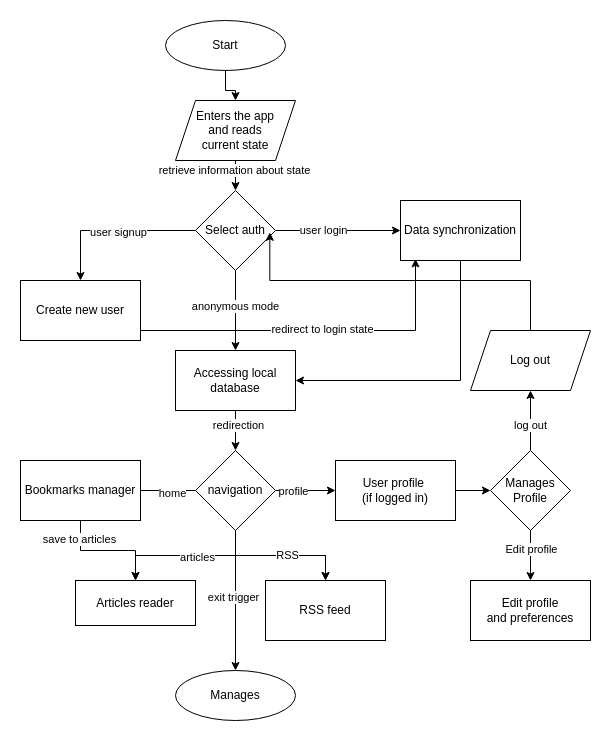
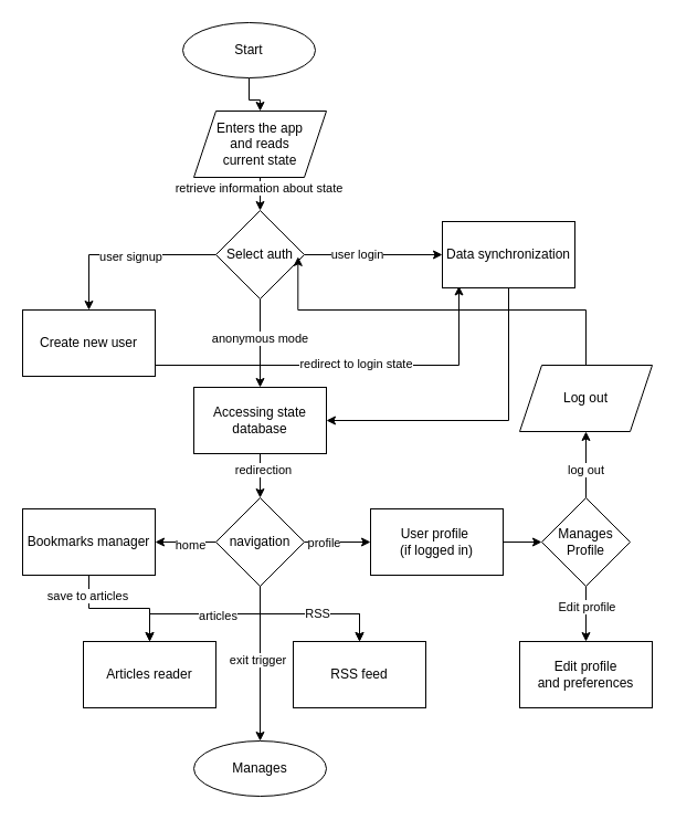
  <mxCell id="0" />
  <mxCell id="1" parent="0" />
  <mxCell id="2" value="" style="edgeStyle=orthogonalEdgeStyle;rounded=0;orthogonalLoop=1;jettySize=auto;html=1;" edge="1" parent="1" source="4" target="11"><mxGeometry relative="1" as="geometry" /></mxCell>
  <mxCell id="3" value="retrieve information about state" style="edgeLabel;html=1;align=center;verticalAlign=middle;resizable=0;points=[];" vertex="1" connectable="0" parent="2"><mxGeometry x="-0.624" y="-2" relative="1" as="geometry"><mxPoint as="offset" /></mxGeometry></mxCell>
  <mxCell id="4" value="&lt;div&gt;Enters the app&lt;/div&gt;&lt;div&gt;and reads&lt;/div&gt;&lt;div&gt;current state&lt;/div&gt;" style="shape=parallelogram;perimeter=parallelogramPerimeter;whiteSpace=wrap;html=1;fixedSize=1;" vertex="1" parent="1"><mxGeometry x="175" y="100" width="120" height="60" as="geometry" /></mxCell>
  <mxCell id="5" value="" style="edgeStyle=orthogonalEdgeStyle;rounded=0;orthogonalLoop=1;jettySize=auto;html=1;" edge="1" parent="1" source="11" target="14"><mxGeometry relative="1" as="geometry" /></mxCell>
  <mxCell id="6" value="&lt;div&gt;anonymous mode&lt;/div&gt;" style="edgeLabel;html=1;align=center;verticalAlign=middle;resizable=0;points=[];" vertex="1" connectable="0" parent="5"><mxGeometry x="-0.125" y="-1" relative="1" as="geometry"><mxPoint as="offset" /></mxGeometry></mxCell>
  <mxCell id="7" value="" style="edgeStyle=orthogonalEdgeStyle;rounded=0;orthogonalLoop=1;jettySize=auto;html=1;" edge="1" parent="1" source="11" target="16"><mxGeometry relative="1" as="geometry" /></mxCell>
  <mxCell id="8" value="user login" style="edgeLabel;html=1;align=center;verticalAlign=middle;resizable=0;points=[];" vertex="1" connectable="0" parent="7"><mxGeometry x="-0.248" y="1" relative="1" as="geometry"><mxPoint as="offset" /></mxGeometry></mxCell>
  <mxCell id="9" value="" style="edgeStyle=orthogonalEdgeStyle;rounded=0;orthogonalLoop=1;jettySize=auto;html=1;" edge="1" parent="1" source="11" target="47"><mxGeometry relative="1" as="geometry" /></mxCell>
  <mxCell id="10" value="user signup" style="edgeLabel;html=1;align=center;verticalAlign=middle;resizable=0;points=[];" vertex="1" connectable="0" parent="9"><mxGeometry x="-0.059" y="1" relative="1" as="geometry"><mxPoint as="offset" /></mxGeometry></mxCell>
  <mxCell id="11" value="&lt;div&gt;Select auth&lt;/div&gt;" style="rhombus;whiteSpace=wrap;html=1;" vertex="1" parent="1"><mxGeometry x="195" y="190" width="80" height="80" as="geometry" /></mxCell>
  <mxCell id="12" value="" style="edgeStyle=orthogonalEdgeStyle;rounded=0;orthogonalLoop=1;jettySize=auto;html=1;" edge="1" parent="1" source="14" target="28"><mxGeometry relative="1" as="geometry" /></mxCell>
  <mxCell id="13" value="redirection" style="edgeLabel;html=1;align=center;verticalAlign=middle;resizable=0;points=[];" vertex="1" connectable="0" parent="12"><mxGeometry x="-0.305" y="2" relative="1" as="geometry"><mxPoint as="offset" /></mxGeometry></mxCell>
- <mxCell id="14" value="Accessing local database" style="whiteSpace=wrap;html=1;" vertex="1" parent="1"><mxGeometry x="175" y="350" width="120" height="60" as="geometry" /></mxCell>
+ <mxCell id="14" value="Accessing state database" style="whiteSpace=wrap;html=1;" vertex="1" parent="1"><mxGeometry x="175" y="350" width="120" height="60" as="geometry" /></mxCell>
  <mxCell id="15" style="edgeStyle=orthogonalEdgeStyle;rounded=0;orthogonalLoop=1;jettySize=auto;html=1;entryX=1;entryY=0.5;entryDx=0;entryDy=0;" edge="1" parent="1" source="16" target="14"><mxGeometry relative="1" as="geometry"><Array as="points"><mxPoint x="460" y="380" /></Array></mxGeometry></mxCell>
  <mxCell id="16" value="Data synchronization" style="whiteSpace=wrap;html=1;" vertex="1" parent="1"><mxGeometry x="400" y="200" width="120" height="60" as="geometry" /></mxCell>
- <mxCell id="17" value="" style="edgeStyle=orthogonalEdgeStyle;rounded=0;orthogonalLoop=1;jettySize=auto;html=1;endArrow=none;" edge="1" parent="1" source="28" target="31"><mxGeometry relative="1" as="geometry" /></mxCell>
+ <mxCell id="17" value="" style="edgeStyle=orthogonalEdgeStyle;rounded=0;orthogonalLoop=1;jettySize=auto;html=1;" edge="1" parent="1" source="28" target="31"><mxGeometry relative="1" as="geometry" /></mxCell>
  <mxCell id="18" value="home" style="edgeLabel;html=1;align=center;verticalAlign=middle;resizable=0;points=[];" vertex="1" connectable="0" parent="17"><mxGeometry x="-0.123" y="2" relative="1" as="geometry"><mxPoint as="offset" /></mxGeometry></mxCell>
  <mxCell id="19" value="" style="edgeStyle=orthogonalEdgeStyle;rounded=0;orthogonalLoop=1;jettySize=auto;html=1;" edge="1" parent="1" source="28" target="32"><mxGeometry relative="1" as="geometry" /></mxCell>
  <mxCell id="20" value="" style="edgeStyle=orthogonalEdgeStyle;rounded=0;orthogonalLoop=1;jettySize=auto;html=1;" edge="1" parent="1" source="28" target="33"><mxGeometry relative="1" as="geometry" /></mxCell>
  <mxCell id="21" value="articles" style="edgeLabel;html=1;align=center;verticalAlign=middle;resizable=0;points=[];" vertex="1" connectable="0" parent="20"><mxGeometry x="-0.151" y="1" relative="1" as="geometry"><mxPoint as="offset" /></mxGeometry></mxCell>
  <mxCell id="22" value="" style="edgeStyle=orthogonalEdgeStyle;rounded=0;orthogonalLoop=1;jettySize=auto;html=1;" edge="1" parent="1" source="28" target="32"><mxGeometry relative="1" as="geometry" /></mxCell>
  <mxCell id="23" value="RSS" style="edgeLabel;html=1;align=center;verticalAlign=middle;resizable=0;points=[];" vertex="1" connectable="0" parent="22"><mxGeometry x="0.088" y="1" relative="1" as="geometry"><mxPoint as="offset" /></mxGeometry></mxCell>
  <mxCell id="24" value="" style="edgeStyle=orthogonalEdgeStyle;rounded=0;orthogonalLoop=1;jettySize=auto;html=1;" edge="1" parent="1" source="28" target="35"><mxGeometry relative="1" as="geometry" /></mxCell>
  <mxCell id="25" value="profile" style="edgeLabel;html=1;align=center;verticalAlign=middle;resizable=0;points=[];" vertex="1" connectable="0" parent="24"><mxGeometry x="-0.424" relative="1" as="geometry"><mxPoint as="offset" /></mxGeometry></mxCell>
  <mxCell id="26" style="edgeStyle=orthogonalEdgeStyle;rounded=0;orthogonalLoop=1;jettySize=auto;html=1;entryX=0.5;entryY=0;entryDx=0;entryDy=0;" edge="1" parent="1" source="28" target="45"><mxGeometry relative="1" as="geometry" /></mxCell>
  <mxCell id="27" value="exit trigger" style="edgeLabel;html=1;align=center;verticalAlign=middle;resizable=0;points=[];" vertex="1" connectable="0" parent="26"><mxGeometry x="-0.053" y="-3" relative="1" as="geometry"><mxPoint as="offset" /></mxGeometry></mxCell>
  <mxCell id="28" value="navigation" style="rhombus;whiteSpace=wrap;html=1;" vertex="1" parent="1"><mxGeometry x="195" y="450" width="80" height="80" as="geometry" /></mxCell>
  <mxCell id="29" style="edgeStyle=orthogonalEdgeStyle;rounded=0;orthogonalLoop=1;jettySize=auto;html=1;entryX=0.5;entryY=0;entryDx=0;entryDy=0;" edge="1" parent="1" source="31" target="33"><mxGeometry relative="1" as="geometry"><Array as="points"><mxPoint x="80" y="550" /><mxPoint x="135" y="550" /></Array></mxGeometry></mxCell>
  <mxCell id="30" value="&lt;div&gt;save to articles&lt;/div&gt;" style="edgeLabel;html=1;align=center;verticalAlign=middle;resizable=0;points=[];" vertex="1" connectable="0" parent="29"><mxGeometry x="-0.692" y="-2" relative="1" as="geometry"><mxPoint as="offset" /></mxGeometry></mxCell>
  <mxCell id="31" value="Bookmarks manager" style="whiteSpace=wrap;html=1;" vertex="1" parent="1"><mxGeometry x="20" y="460" width="120" height="60" as="geometry" /></mxCell>
  <mxCell id="32" value="RSS feed" style="whiteSpace=wrap;html=1;" vertex="1" parent="1"><mxGeometry x="265" y="580" width="120" height="60" as="geometry" /></mxCell>
- <mxCell id="33" value="Articles reader" style="whiteSpace=wrap;html=1;" vertex="1" parent="1"><mxGeometry x="75" y="580" width="120" height="45" as="geometry" /></mxCell>
+ <mxCell id="33" value="Articles reader" style="whiteSpace=wrap;html=1;" vertex="1" parent="1"><mxGeometry x="75" y="580" width="120" height="60" as="geometry" /></mxCell>
  <mxCell id="34" value="" style="edgeStyle=orthogonalEdgeStyle;rounded=0;orthogonalLoop=1;jettySize=auto;html=1;" edge="1" parent="1" source="35" target="40"><mxGeometry relative="1" as="geometry" /></mxCell>
  <mxCell id="35" value="&lt;div&gt;User profile&amp;nbsp;&lt;/div&gt;&lt;div&gt;(if logged in)&lt;/div&gt;" style="whiteSpace=wrap;html=1;" vertex="1" parent="1"><mxGeometry x="335" y="460" width="120" height="60" as="geometry" /></mxCell>
  <mxCell id="36" style="edgeStyle=orthogonalEdgeStyle;rounded=0;orthogonalLoop=1;jettySize=auto;html=1;entryX=0.5;entryY=1;entryDx=0;entryDy=0;" edge="1" parent="1" source="40" target="41"><mxGeometry relative="1" as="geometry" /></mxCell>
  <mxCell id="37" value="log out" style="edgeLabel;html=1;align=center;verticalAlign=middle;resizable=0;points=[];" vertex="1" connectable="0" parent="36"><mxGeometry x="-0.13" y="1" relative="1" as="geometry"><mxPoint as="offset" /></mxGeometry></mxCell>
  <mxCell id="38" value="" style="edgeStyle=orthogonalEdgeStyle;rounded=0;orthogonalLoop=1;jettySize=auto;html=1;" edge="1" parent="1" source="40" target="46"><mxGeometry relative="1" as="geometry" /></mxCell>
  <mxCell id="39" value="Edit profile" style="edgeLabel;html=1;align=center;verticalAlign=middle;resizable=0;points=[];" vertex="1" connectable="0" parent="38"><mxGeometry x="-0.279" relative="1" as="geometry"><mxPoint as="offset" /></mxGeometry></mxCell>
  <mxCell id="40" value="&lt;div&gt;Manages&lt;/div&gt;&lt;div&gt;Profile&lt;/div&gt;" style="rhombus;whiteSpace=wrap;html=1;" vertex="1" parent="1"><mxGeometry x="490" y="450" width="80" height="80" as="geometry" /></mxCell>
  <mxCell id="41" value="Log out" style="shape=parallelogram;perimeter=parallelogramPerimeter;whiteSpace=wrap;html=1;fixedSize=1;" vertex="1" parent="1"><mxGeometry x="470" y="330" width="120" height="60" as="geometry" /></mxCell>
  <mxCell id="42" style="edgeStyle=orthogonalEdgeStyle;rounded=0;orthogonalLoop=1;jettySize=auto;html=1;entryX=0.929;entryY=0.523;entryDx=0;entryDy=0;entryPerimeter=0;" edge="1" parent="1" source="41" target="11"><mxGeometry relative="1" as="geometry"><Array as="points"><mxPoint x="530" y="280" /><mxPoint x="269" y="280" /></Array></mxGeometry></mxCell>
  <mxCell id="43" style="edgeStyle=orthogonalEdgeStyle;rounded=0;orthogonalLoop=1;jettySize=auto;html=1;entryX=0.5;entryY=0;entryDx=0;entryDy=0;" edge="1" parent="1" source="44" target="4"><mxGeometry relative="1" as="geometry" /></mxCell>
  <mxCell id="44" value="Start" style="ellipse;whiteSpace=wrap;html=1;" vertex="1" parent="1"><mxGeometry x="165" y="20" width="120" height="50" as="geometry" /></mxCell>
  <mxCell id="45" value="Manages" style="ellipse;whiteSpace=wrap;html=1;" vertex="1" parent="1"><mxGeometry x="175" y="670" width="120" height="50" as="geometry" /></mxCell>
  <mxCell id="46" value="&lt;div&gt;Edit profile&lt;/div&gt;&lt;div&gt;and preferences&lt;/div&gt;" style="whiteSpace=wrap;html=1;" vertex="1" parent="1"><mxGeometry x="470" y="580" width="120" height="60" as="geometry" /></mxCell>
  <mxCell id="47" value="Create new user" style="whiteSpace=wrap;html=1;" vertex="1" parent="1"><mxGeometry x="20" y="280" width="120" height="60" as="geometry" /></mxCell>
  <mxCell id="48" style="edgeStyle=orthogonalEdgeStyle;rounded=0;orthogonalLoop=1;jettySize=auto;html=1;entryX=0.125;entryY=0.973;entryDx=0;entryDy=0;entryPerimeter=0;" edge="1" parent="1" source="47" target="16"><mxGeometry relative="1" as="geometry"><Array as="points"><mxPoint x="415" y="330" /></Array></mxGeometry></mxCell>
  <mxCell id="49" value="redirect to login state" style="edgeLabel;html=1;align=center;verticalAlign=middle;resizable=0;points=[];" vertex="1" connectable="0" parent="48"><mxGeometry x="0.042" y="2" relative="1" as="geometry"><mxPoint as="offset" /></mxGeometry></mxCell>
